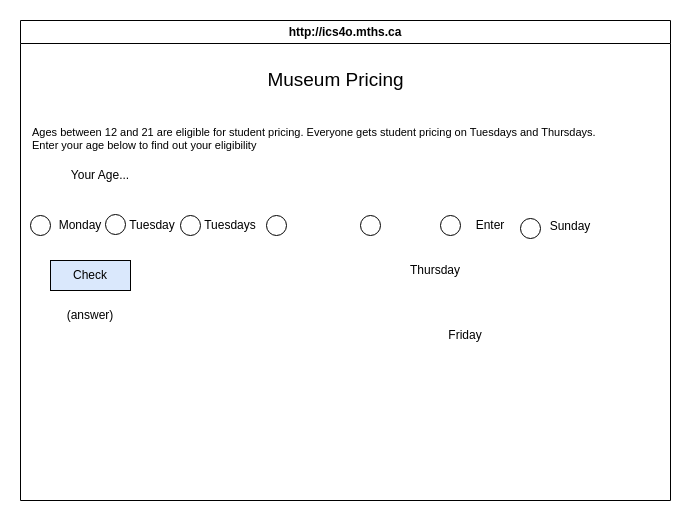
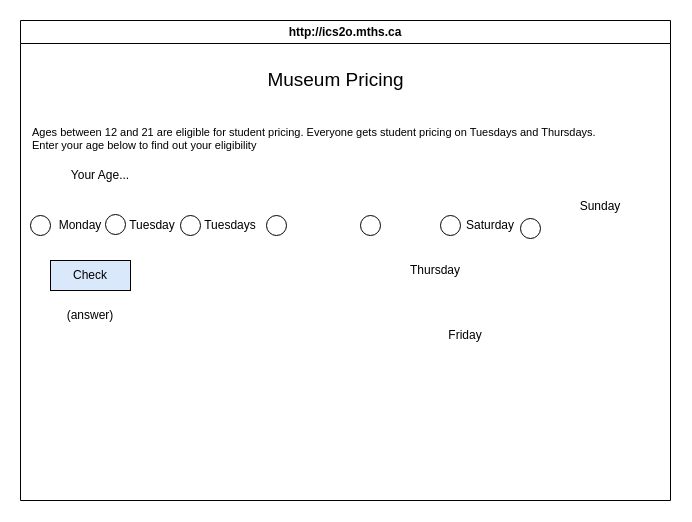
  <mxCell id="0" />
  <mxCell id="1" parent="0" />
- <mxCell id="2" value="http://ics4o.mths.ca" style="swimlane;whiteSpace=wrap;html=1;" parent="1" vertex="1"><mxGeometry x="20" y="20" width="650" height="480" as="geometry" /></mxCell>
+ <mxCell id="2" value="http://ics2o.mths.ca" style="swimlane;whiteSpace=wrap;html=1;" parent="1" vertex="1"><mxGeometry x="20" y="20" width="650" height="480" as="geometry" /></mxCell>
  <mxCell id="3" value="Monday" style="text;html=1;strokeColor=none;fillColor=none;align=center;verticalAlign=middle;whiteSpace=wrap;rounded=0;" parent="2" vertex="1"><mxGeometry x="30" y="190" width="60" height="30" as="geometry" /></mxCell>
  <mxCell id="4" value="Thursday" style="text;html=1;strokeColor=none;fillColor=none;align=center;verticalAlign=middle;whiteSpace=wrap;rounded=0;" parent="2" vertex="1"><mxGeometry x="385" y="235" width="60" height="30" as="geometry" /></mxCell>
  <mxCell id="5" value="Friday" style="text;html=1;strokeColor=none;fillColor=none;align=center;verticalAlign=middle;whiteSpace=wrap;rounded=0;" parent="2" vertex="1"><mxGeometry x="415" y="300" width="60" height="30" as="geometry" /></mxCell>
- <mxCell id="6" value="Enter" style="text;html=1;strokeColor=none;fillColor=none;align=center;verticalAlign=middle;whiteSpace=wrap;rounded=0;" parent="2" vertex="1"><mxGeometry x="440" y="190" width="60" height="30" as="geometry" /></mxCell>
+ <mxCell id="6" value="Saturday" style="text;html=1;strokeColor=none;fillColor=none;align=center;verticalAlign=middle;whiteSpace=wrap;rounded=0;" parent="2" vertex="1"><mxGeometry x="440" y="190" width="60" height="30" as="geometry" /></mxCell>
  <mxCell id="7" value="Tuesdays" style="text;html=1;strokeColor=none;fillColor=none;align=center;verticalAlign=middle;whiteSpace=wrap;rounded=0;" parent="2" vertex="1"><mxGeometry x="180" y="190" width="60" height="30" as="geometry" /></mxCell>
- <mxCell id="8" value="Sunday" style="text;html=1;strokeColor=none;fillColor=none;align=center;verticalAlign=middle;whiteSpace=wrap;rounded=0;" parent="2" vertex="1"><mxGeometry x="520" y="191" width="60" height="30" as="geometry" /></mxCell>
+ <mxCell id="8" value="Sunday" style="text;html=1;strokeColor=none;fillColor=none;align=center;verticalAlign=middle;whiteSpace=wrap;rounded=0;" parent="2" vertex="1"><mxGeometry x="550" y="171" width="60" height="30" as="geometry" /></mxCell>
  <mxCell id="9" value="Tuesday" style="text;html=1;strokeColor=none;fillColor=none;align=center;verticalAlign=middle;whiteSpace=wrap;rounded=0;" parent="2" vertex="1"><mxGeometry x="102" y="190" width="60" height="30" as="geometry" /></mxCell>
  <mxCell id="10" value="Your Age..." style="text;html=1;strokeColor=none;fillColor=none;align=center;verticalAlign=middle;whiteSpace=wrap;rounded=0;" parent="2" vertex="1"><mxGeometry x="25" y="140" width="110" height="30" as="geometry" /></mxCell>
  <mxCell id="11" value="Check" style="rounded=0;whiteSpace=wrap;html=1;fillColor=#dae8fc;" parent="2" vertex="1"><mxGeometry x="30" y="240" width="80" height="30" as="geometry" /></mxCell>
  <mxCell id="12" value="(answer)" style="text;html=1;strokeColor=none;fillColor=none;align=center;verticalAlign=middle;whiteSpace=wrap;rounded=0;" parent="2" vertex="1"><mxGeometry x="40" y="280" width="60" height="30" as="geometry" /></mxCell>
  <mxCell id="13" value="" style="ellipse;whiteSpace=wrap;html=1;aspect=fixed;" parent="2" vertex="1"><mxGeometry x="10" y="195" width="20" height="20" as="geometry" /></mxCell>
  <mxCell id="14" value="" style="ellipse;whiteSpace=wrap;html=1;aspect=fixed;" parent="2" vertex="1"><mxGeometry x="85" y="194" width="20" height="20" as="geometry" /></mxCell>
  <mxCell id="15" value="" style="ellipse;whiteSpace=wrap;html=1;aspect=fixed;" parent="2" vertex="1"><mxGeometry x="160" y="195" width="20" height="20" as="geometry" /></mxCell>
  <mxCell id="16" value="" style="ellipse;whiteSpace=wrap;html=1;aspect=fixed;" parent="2" vertex="1"><mxGeometry x="246" y="195" width="20" height="20" as="geometry" /></mxCell>
  <mxCell id="17" value="" style="ellipse;whiteSpace=wrap;html=1;aspect=fixed;" parent="2" vertex="1"><mxGeometry x="340" y="195" width="20" height="20" as="geometry" /></mxCell>
  <mxCell id="18" value="" style="ellipse;whiteSpace=wrap;html=1;aspect=fixed;" parent="2" vertex="1"><mxGeometry x="420" y="195" width="20" height="20" as="geometry" /></mxCell>
  <mxCell id="19" value="" style="ellipse;whiteSpace=wrap;html=1;aspect=fixed;" parent="2" vertex="1"><mxGeometry x="500" y="198" width="20" height="20" as="geometry" /></mxCell>
  <mxCell id="20" value="&lt;div style=&quot;font-size: 11px;&quot;&gt;Ages between 12 and 21 are eligible for student pricing.&amp;nbsp;&lt;span style=&quot;background-color: initial; font-size: 11px;&quot;&gt;Everyone gets student pricing on Tuesdays and Thursdays.&amp;nbsp;&lt;/span&gt;&lt;/div&gt;&lt;div style=&quot;font-size: 11px;&quot;&gt;Enter your age below to find out your eligibility&lt;/div&gt;&lt;div style=&quot;font-size: 11px;&quot;&gt;&lt;br style=&quot;font-size: 11px;&quot;&gt;&lt;/div&gt;" style="text;html=1;align=left;verticalAlign=middle;resizable=0;points=[];autosize=1;strokeColor=none;fillColor=none;fontSize=11;" vertex="1" parent="2"><mxGeometry x="10" y="100" width="590" height="50" as="geometry" /></mxCell>
  <mxCell id="21" value="&lt;font style=&quot;font-size: 19px;&quot;&gt;Museum Pricing&lt;/font&gt;" style="text;html=1;align=center;verticalAlign=middle;resizable=0;points=[];autosize=1;strokeColor=none;fillColor=none;fontSize=11;" vertex="1" parent="2"><mxGeometry x="235" y="40" width="160" height="40" as="geometry" /></mxCell>
